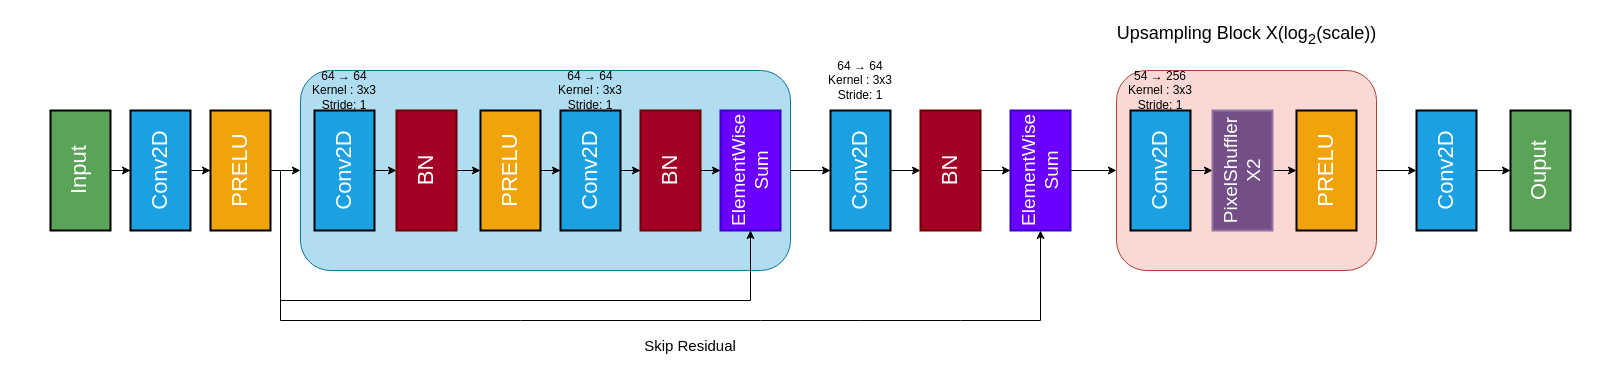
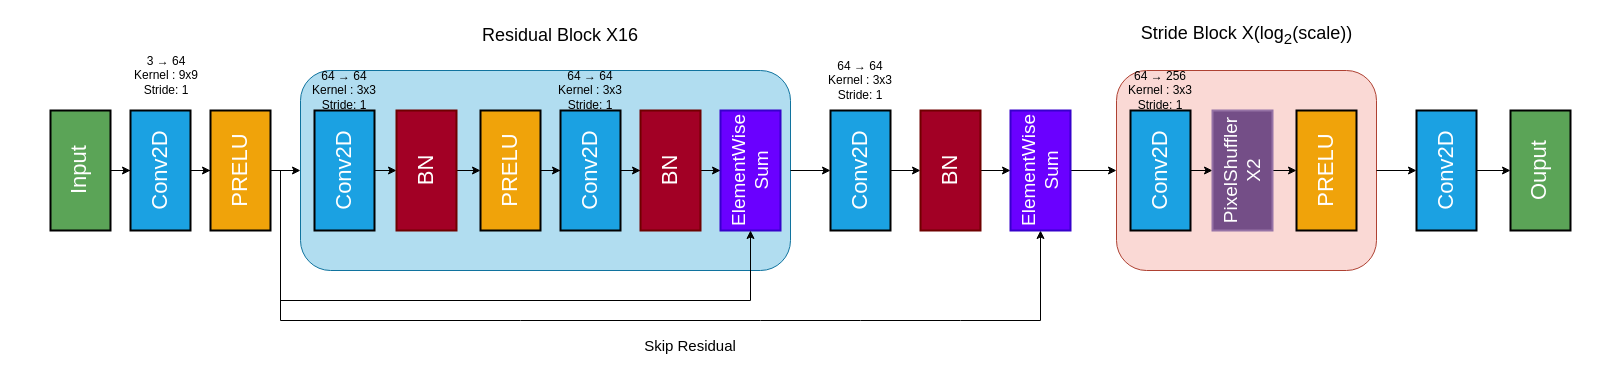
  <mxCell id="0" />
  <mxCell id="1" parent="0" />
  <mxCell id="2" style="edgeStyle=orthogonalEdgeStyle;rounded=0;orthogonalLoop=1;jettySize=auto;html=1;entryX=0.5;entryY=0;entryDx=0;entryDy=0;" parent="1" source="3" target="5" edge="1"><mxGeometry relative="1" as="geometry" /></mxCell>
  <mxCell id="3" value="&lt;font style=&quot;font-size: 22px; color: light-dark(rgb(255, 255, 255), rgb(237, 237, 237));&quot;&gt;Input&lt;/font&gt;" style="rounded=0;whiteSpace=wrap;html=1;rotation=-90;fillColor=light-dark(#5ba457, #1f2f1e);strokeColor=light-dark(#000000, #446e2c);horizontal=0;textDirection=vertical-rl;strokeWidth=2;" parent="1" vertex="1"><mxGeometry x="20" y="140" width="120" height="60" as="geometry" /></mxCell>
  <mxCell id="4" style="edgeStyle=orthogonalEdgeStyle;rounded=0;orthogonalLoop=1;jettySize=auto;html=1;entryX=0.5;entryY=0;entryDx=0;entryDy=0;" parent="1" source="5" target="7" edge="1"><mxGeometry relative="1" as="geometry" /></mxCell>
  <mxCell id="5" value="&lt;font style=&quot;font-size: 22px;&quot;&gt;Conv2D&lt;/font&gt;" style="rounded=0;whiteSpace=wrap;html=1;rotation=-90;fillColor=#1ba1e2;fontColor=#ffffff;strokeColor=light-dark(#000000, #51afe7);strokeWidth=2;" parent="1" vertex="1"><mxGeometry x="100" y="140" width="120" height="60" as="geometry" /></mxCell>
  <mxCell id="6" style="edgeStyle=orthogonalEdgeStyle;rounded=0;orthogonalLoop=1;jettySize=auto;html=1;entryX=0;entryY=0.5;entryDx=0;entryDy=0;" parent="1" source="7" target="13" edge="1"><mxGeometry relative="1" as="geometry" /></mxCell>
  <mxCell id="7" value="&lt;font style=&quot;font-size: 22px;&quot;&gt;&lt;span style=&quot;color: light-dark(rgb(255, 255, 255), rgb(237, 237, 237));&quot;&gt;PRELU&lt;/span&gt;&lt;/font&gt;" style="rounded=0;whiteSpace=wrap;html=1;rotation=-90;fillColor=#f0a30a;strokeColor=light-dark(#000000, #51afe7);fontColor=#000000;strokeWidth=2;" parent="1" vertex="1"><mxGeometry x="180" y="140" width="120" height="60" as="geometry" /></mxCell>
  <mxCell id="8" style="edgeStyle=orthogonalEdgeStyle;rounded=0;orthogonalLoop=1;jettySize=auto;html=1;" parent="1" source="9" target="10" edge="1"><mxGeometry relative="1" as="geometry" /></mxCell>
  <mxCell id="9" value="&lt;font style=&quot;font-size: 22px;&quot;&gt;Conv2D&lt;/font&gt;" style="rounded=0;whiteSpace=wrap;html=1;rotation=-90;fillColor=#1ba1e2;fontColor=#ffffff;strokeColor=light-dark(#000000, #51afe7);strokeWidth=2;" parent="1" vertex="1"><mxGeometry x="1386" y="140" width="120" height="60" as="geometry" /></mxCell>
  <mxCell id="10" value="&lt;div&gt;&lt;font style=&quot;font-size: 22px; color: rgb(255, 255, 255);&quot;&gt;Ouput&lt;/font&gt;&lt;/div&gt;" style="rounded=0;whiteSpace=wrap;html=1;rotation=-90;fillColor=light-dark(#5ba457, #1f2f1e);strokeColor=light-dark(#000000, #446e2c);horizontal=0;textDirection=vertical-rl;strokeWidth=2;" parent="1" vertex="1"><mxGeometry x="1480" y="140" width="120" height="60" as="geometry" /></mxCell>
+ <mxCell id="11" value="&lt;div&gt;3 → 64 Kernel : 9x9&lt;/div&gt;&lt;div&gt;Stride: 1&lt;/div&gt;" style="text;html=1;align=center;verticalAlign=middle;whiteSpace=wrap;rounded=0;" parent="1" vertex="1"><mxGeometry x="128" y="60" width="76" height="30" as="geometry" /></mxCell>
  <mxCell id="12" value="" style="group" parent="1" vertex="1" connectable="0"><mxGeometry x="300" y="70" width="490" height="200" as="geometry" /></mxCell>
  <mxCell id="13" value="" style="rounded=1;whiteSpace=wrap;html=1;fillColor=#b1ddf0;strokeColor=#10739e;" parent="12" vertex="1"><mxGeometry width="490" height="200" as="geometry" /></mxCell>
  <mxCell id="14" style="edgeStyle=orthogonalEdgeStyle;rounded=0;orthogonalLoop=1;jettySize=auto;html=1;" parent="12" source="15" target="17" edge="1"><mxGeometry relative="1" as="geometry" /></mxCell>
  <mxCell id="15" value="&lt;font style=&quot;font-size: 22px;&quot;&gt;Conv2D&lt;/font&gt;" style="rounded=0;whiteSpace=wrap;html=1;rotation=-90;fillColor=#1ba1e2;fontColor=#ffffff;strokeColor=light-dark(#000000, #51afe7);strokeWidth=2;" parent="12" vertex="1"><mxGeometry x="-16" y="70" width="120" height="60" as="geometry" /></mxCell>
  <mxCell id="16" style="edgeStyle=orthogonalEdgeStyle;rounded=0;orthogonalLoop=1;jettySize=auto;html=1;" parent="12" source="17" target="19" edge="1"><mxGeometry relative="1" as="geometry" /></mxCell>
  <mxCell id="17" value="&lt;font style=&quot;font-size: 22px;&quot;&gt;BN&lt;/font&gt;" style="rounded=0;whiteSpace=wrap;html=1;rotation=-90;fillColor=#a20025;strokeColor=#6F0000;strokeWidth=2;fontColor=#ffffff;" parent="12" vertex="1"><mxGeometry x="66" y="70" width="120" height="60" as="geometry" /></mxCell>
  <mxCell id="18" style="edgeStyle=orthogonalEdgeStyle;rounded=0;orthogonalLoop=1;jettySize=auto;html=1;entryX=0.5;entryY=0;entryDx=0;entryDy=0;" parent="12" source="19" target="21" edge="1"><mxGeometry relative="1" as="geometry" /></mxCell>
  <mxCell id="19" value="&lt;span style=&quot;color: rgb(255, 255, 255);&quot;&gt;&lt;font style=&quot;font-size: 22px;&quot;&gt;PRELU&lt;/font&gt;&lt;/span&gt;" style="rounded=0;whiteSpace=wrap;html=1;rotation=-90;fillColor=#f0a30a;strokeColor=light-dark(#000000, #51afe7);fontColor=#000000;strokeWidth=2;" parent="12" vertex="1"><mxGeometry x="150" y="70" width="120" height="60" as="geometry" /></mxCell>
  <mxCell id="20" style="edgeStyle=orthogonalEdgeStyle;rounded=0;orthogonalLoop=1;jettySize=auto;html=1;entryX=0.5;entryY=0;entryDx=0;entryDy=0;" parent="12" source="21" target="23" edge="1"><mxGeometry relative="1" as="geometry" /></mxCell>
  <mxCell id="21" value="&lt;font style=&quot;font-size: 22px;&quot;&gt;Conv2D&lt;/font&gt;" style="rounded=0;whiteSpace=wrap;html=1;rotation=-90;fillColor=#1ba1e2;fontColor=#ffffff;strokeColor=light-dark(#000000, #51afe7);strokeWidth=2;" parent="12" vertex="1"><mxGeometry x="230" y="70" width="120" height="60" as="geometry" /></mxCell>
  <mxCell id="22" style="edgeStyle=orthogonalEdgeStyle;rounded=0;orthogonalLoop=1;jettySize=auto;html=1;entryX=0.5;entryY=0;entryDx=0;entryDy=0;" parent="12" source="23" target="24" edge="1"><mxGeometry relative="1" as="geometry" /></mxCell>
  <mxCell id="23" value="&lt;font style=&quot;font-size: 22px;&quot;&gt;BN&lt;/font&gt;" style="rounded=0;whiteSpace=wrap;html=1;rotation=-90;fillColor=#a20025;fontColor=#ffffff;strokeColor=#6F0000;strokeWidth=2;" parent="12" vertex="1"><mxGeometry x="310" y="70" width="120" height="60" as="geometry" /></mxCell>
  <mxCell id="24" value="&lt;font style=&quot;font-size: 19px;&quot;&gt;ElementWise Sum&lt;/font&gt;" style="rounded=0;whiteSpace=wrap;html=1;rotation=-90;fillColor=#6a00ff;fontColor=#ffffff;strokeColor=#3700CC;strokeWidth=2;" parent="12" vertex="1"><mxGeometry x="390" y="70" width="120" height="60" as="geometry" /></mxCell>
  <mxCell id="25" value="&lt;div&gt;64 → 64 Kernel : 3x3&lt;/div&gt;&lt;div&gt;Stride: 1&lt;/div&gt;" style="text;html=1;align=center;verticalAlign=middle;whiteSpace=wrap;rounded=0;" parent="12" vertex="1"><mxGeometry x="6" y="10" width="76" height="20" as="geometry" /></mxCell>
  <mxCell id="26" value="&lt;div&gt;64 → 64 Kernel : 3x3&lt;/div&gt;&lt;div&gt;Stride: 1&lt;/div&gt;" style="text;html=1;align=center;verticalAlign=middle;whiteSpace=wrap;rounded=0;" parent="12" vertex="1"><mxGeometry x="252" y="10" width="76" height="20" as="geometry" /></mxCell>
  <mxCell id="27" value="" style="endArrow=classic;html=1;rounded=0;entryX=0;entryY=0.5;entryDx=0;entryDy=0;" parent="1" target="24" edge="1"><mxGeometry width="50" height="50" relative="1" as="geometry"><mxPoint x="280" y="170" as="sourcePoint" /><mxPoint x="470" y="360" as="targetPoint" /><Array as="points"><mxPoint x="280" y="300" /><mxPoint x="750" y="300" /></Array></mxGeometry></mxCell>
+ <mxCell id="28" value="&lt;font style=&quot;font-size: 18px;&quot;&gt;Residual Block X16&lt;/font&gt;" style="text;html=1;align=center;verticalAlign=middle;whiteSpace=wrap;rounded=0;" parent="1" vertex="1"><mxGeometry x="480" y="20" width="160" height="30" as="geometry" /></mxCell>
  <mxCell id="29" value="" style="endArrow=classic;html=1;rounded=0;entryX=0;entryY=0.5;entryDx=0;entryDy=0;" parent="1" target="31" edge="1"><mxGeometry width="50" height="50" relative="1" as="geometry"><mxPoint x="280" y="170" as="sourcePoint" /><mxPoint x="920" y="290" as="targetPoint" /><Array as="points"><mxPoint x="280" y="240" /><mxPoint x="280" y="320" /><mxPoint x="520" y="320" /><mxPoint x="760" y="320" /><mxPoint x="860" y="320" /><mxPoint x="960" y="320" /><mxPoint x="1040" y="320" /></Array></mxGeometry></mxCell>
  <mxCell id="30" style="edgeStyle=orthogonalEdgeStyle;rounded=0;orthogonalLoop=1;jettySize=auto;html=1;" parent="1" source="31" target="37" edge="1"><mxGeometry relative="1" as="geometry" /></mxCell>
  <mxCell id="31" value="&lt;font style=&quot;font-size: 19px;&quot;&gt;ElementWise Sum&lt;/font&gt;" style="rounded=0;whiteSpace=wrap;html=1;rotation=-90;fillColor=#6a00ff;fontColor=#ffffff;strokeColor=#3700CC;strokeWidth=2;" parent="1" vertex="1"><mxGeometry x="980" y="140" width="120" height="60" as="geometry" /></mxCell>
  <mxCell id="32" style="edgeStyle=orthogonalEdgeStyle;rounded=0;orthogonalLoop=1;jettySize=auto;html=1;" parent="1" source="33" target="35" edge="1"><mxGeometry relative="1" as="geometry" /></mxCell>
  <mxCell id="33" value="&lt;font style=&quot;font-size: 22px;&quot;&gt;Conv2D&lt;/font&gt;" style="rounded=0;whiteSpace=wrap;html=1;rotation=-90;fillColor=#1ba1e2;fontColor=#ffffff;strokeColor=light-dark(#000000, #51afe7);strokeWidth=2;" parent="1" vertex="1"><mxGeometry x="800" y="140" width="120" height="60" as="geometry" /></mxCell>
  <mxCell id="34" style="edgeStyle=orthogonalEdgeStyle;rounded=0;orthogonalLoop=1;jettySize=auto;html=1;" parent="1" source="35" target="31" edge="1"><mxGeometry relative="1" as="geometry" /></mxCell>
  <mxCell id="35" value="&lt;font style=&quot;font-size: 22px;&quot;&gt;BN&lt;/font&gt;" style="rounded=0;whiteSpace=wrap;html=1;rotation=-90;fillColor=#a20025;fontColor=#ffffff;strokeColor=#6F0000;strokeWidth=2;" parent="1" vertex="1"><mxGeometry x="890" y="140" width="120" height="60" as="geometry" /></mxCell>
  <mxCell id="36" style="edgeStyle=orthogonalEdgeStyle;rounded=0;orthogonalLoop=1;jettySize=auto;html=1;entryX=0.5;entryY=0;entryDx=0;entryDy=0;" parent="1" source="13" target="33" edge="1"><mxGeometry relative="1" as="geometry" /></mxCell>
  <mxCell id="37" value="" style="rounded=1;whiteSpace=wrap;html=1;fillColor=#fad9d5;strokeColor=#ae4132;" parent="1" vertex="1"><mxGeometry x="1116" y="70" width="260" height="200" as="geometry" /></mxCell>
  <mxCell id="38" style="edgeStyle=orthogonalEdgeStyle;rounded=0;orthogonalLoop=1;jettySize=auto;html=1;" parent="1" source="39" target="41" edge="1"><mxGeometry relative="1" as="geometry" /></mxCell>
  <mxCell id="39" value="&lt;font style=&quot;font-size: 22px;&quot;&gt;Conv2D&lt;/font&gt;" style="rounded=0;whiteSpace=wrap;html=1;rotation=-90;fillColor=#1ba1e2;fontColor=#ffffff;strokeColor=light-dark(#000000, #51afe7);strokeWidth=2;" parent="1" vertex="1"><mxGeometry x="1100" y="140" width="120" height="60" as="geometry" /></mxCell>
  <mxCell id="40" style="edgeStyle=orthogonalEdgeStyle;rounded=0;orthogonalLoop=1;jettySize=auto;html=1;" parent="1" source="41" target="42" edge="1"><mxGeometry relative="1" as="geometry" /></mxCell>
  <mxCell id="41" value="&lt;font style=&quot;font-size: 19px; color: light-dark(rgb(255, 255, 255), rgb(237, 237, 237));&quot;&gt;PixelShuffler X2&lt;/font&gt;" style="rounded=0;whiteSpace=wrap;html=1;rotation=-90;fillColor=light-dark(#744e87, #392f3f);strokeColor=#9673a6;strokeWidth=2;" parent="1" vertex="1"><mxGeometry x="1182" y="140" width="120" height="60" as="geometry" /></mxCell>
  <mxCell id="42" value="&lt;span style=&quot;color: rgb(255, 255, 255);&quot;&gt;&lt;font style=&quot;font-size: 22px;&quot;&gt;PRELU&lt;/font&gt;&lt;/span&gt;" style="rounded=0;whiteSpace=wrap;html=1;rotation=-90;fillColor=#f0a30a;strokeColor=light-dark(#000000, #51afe7);fontColor=#000000;strokeWidth=2;" parent="1" vertex="1"><mxGeometry x="1266" y="140" width="120" height="60" as="geometry" /></mxCell>
- <mxCell id="43" value="&lt;div&gt;54 → 256 Kernel : 3x3&lt;/div&gt;&lt;div&gt;Stride: 1&lt;/div&gt;" style="text;html=1;align=center;verticalAlign=middle;whiteSpace=wrap;rounded=0;" parent="1" vertex="1"><mxGeometry x="1122" y="80" width="76" height="20" as="geometry" /></mxCell>
- <mxCell id="44" value="&lt;font style=&quot;font-size: 18px;&quot;&gt;Upsampling Block X(log&lt;sub&gt;2&lt;/sub&gt;(scale))&lt;/font&gt;" style="text;html=1;align=center;verticalAlign=middle;whiteSpace=wrap;rounded=0;" parent="1" vertex="1"><mxGeometry x="1109.5" y="20" width="273" height="30" as="geometry" /></mxCell>
+ <mxCell id="43" value="&lt;div&gt;64 → 256 Kernel : 3x3&lt;/div&gt;&lt;div&gt;Stride: 1&lt;/div&gt;" style="text;html=1;align=center;verticalAlign=middle;whiteSpace=wrap;rounded=0;" parent="1" vertex="1"><mxGeometry x="1122" y="80" width="76" height="20" as="geometry" /></mxCell>
+ <mxCell id="44" value="&lt;font style=&quot;font-size: 18px;&quot;&gt;Stride Block X(log&lt;sub&gt;2&lt;/sub&gt;(scale))&lt;/font&gt;" style="text;html=1;align=center;verticalAlign=middle;whiteSpace=wrap;rounded=0;" parent="1" vertex="1"><mxGeometry x="1109.5" y="20" width="273" height="30" as="geometry" /></mxCell>
  <mxCell id="45" value="" style="endArrow=classic;html=1;rounded=0;exitX=1;exitY=0.5;exitDx=0;exitDy=0;entryX=0.5;entryY=0;entryDx=0;entryDy=0;" parent="1" source="37" target="9" edge="1"><mxGeometry width="50" height="50" relative="1" as="geometry"><mxPoint x="720" y="390" as="sourcePoint" /><mxPoint x="770" y="340" as="targetPoint" /></mxGeometry></mxCell>
  <mxCell id="46" value="&lt;font style=&quot;font-size: 15px;&quot;&gt;Skip Residual&lt;/font&gt;" style="text;html=1;align=center;verticalAlign=middle;whiteSpace=wrap;rounded=0;" parent="1" vertex="1"><mxGeometry x="630" y="330" width="120" height="30" as="geometry" /></mxCell>
  <mxCell id="47" value="&lt;div&gt;64 → 64 Kernel : 3x3&lt;/div&gt;&lt;div&gt;Stride: 1&lt;/div&gt;" style="text;html=1;align=center;verticalAlign=middle;whiteSpace=wrap;rounded=0;" vertex="1" parent="1"><mxGeometry x="822" y="70" width="76" height="20" as="geometry" /></mxCell>
